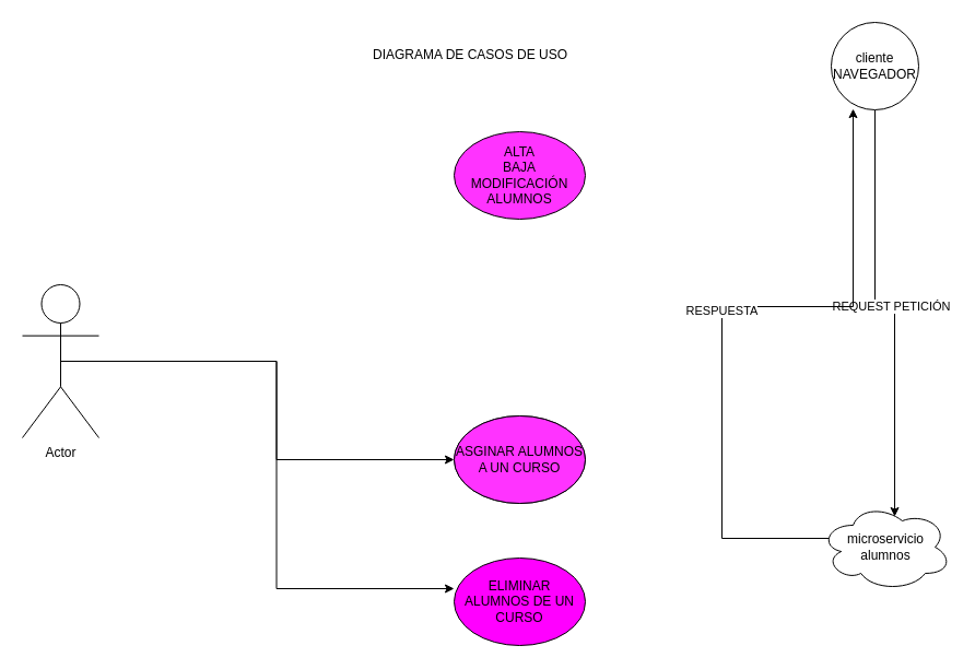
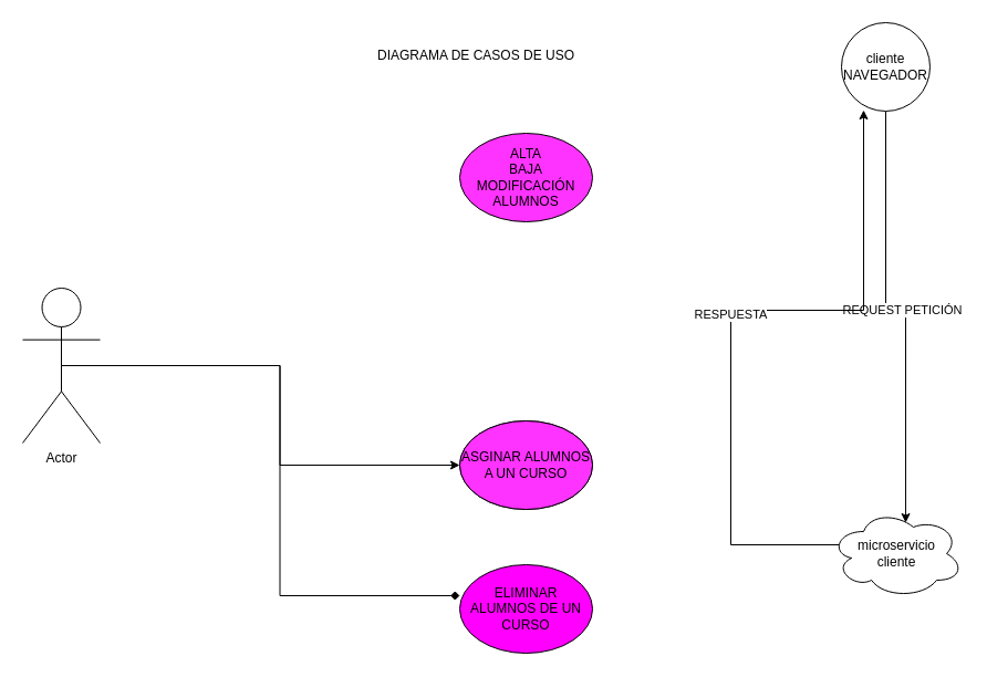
  <mxCell id="0" />
  <mxCell id="1" parent="0" />
  <mxCell id="2" value="DIAGRAMA DE CASOS DE USO" style="text;html=1;strokeColor=none;fillColor=none;align=center;verticalAlign=middle;whiteSpace=wrap;rounded=0;" parent="1" vertex="1"><mxGeometry x="290" y="40" width="280" height="20" as="geometry" /></mxCell>
  <mxCell id="3" style="edgeStyle=orthogonalEdgeStyle;rounded=0;orthogonalLoop=1;jettySize=auto;html=1;exitX=0.5;exitY=0.5;exitDx=0;exitDy=0;exitPerimeter=0;entryX=0;entryY=0.5;entryDx=0;entryDy=0;" parent="1" source="5" target="7" edge="1"><mxGeometry relative="1" as="geometry" /></mxCell>
- <mxCell id="4" style="edgeStyle=orthogonalEdgeStyle;rounded=0;orthogonalLoop=1;jettySize=auto;html=1;entryX=0;entryY=0.35;entryDx=0;entryDy=0;entryPerimeter=0;" parent="1" source="5" target="8" edge="1"><mxGeometry relative="1" as="geometry" /></mxCell>
+ <mxCell id="4" style="edgeStyle=orthogonalEdgeStyle;rounded=0;orthogonalLoop=1;jettySize=auto;html=1;entryX=0;entryY=0.35;entryDx=0;entryDy=0;entryPerimeter=0;endArrow=diamond;" parent="1" source="5" target="8" edge="1"><mxGeometry relative="1" as="geometry" /></mxCell>
  <mxCell id="5" value="Actor" style="shape=umlActor;verticalLabelPosition=bottom;verticalAlign=top;html=1;outlineConnect=0;" parent="1" vertex="1"><mxGeometry x="20" y="260" width="70" height="140" as="geometry" /></mxCell>
  <mxCell id="6" value="ALTA&lt;br&gt;BAJA&lt;br&gt;MODIFICACIÓN&lt;br&gt;ALUMNOS" style="ellipse;whiteSpace=wrap;html=1;fillColor=#FF33FF;" parent="1" vertex="1"><mxGeometry x="415" y="120" width="120" height="80" as="geometry" /></mxCell>
  <mxCell id="7" value="ASGINAR ALUMNOS A UN CURSO" style="ellipse;whiteSpace=wrap;html=1;fillColor=#6666FF;" parent="1" vertex="1"><mxGeometry x="415" y="380" width="120" height="80" as="geometry" /></mxCell>
  <mxCell id="8" value="ELIMINAR ALUMNOS DE UN CURSO" style="ellipse;whiteSpace=wrap;html=1;fillColor=#FF00FF;" parent="1" vertex="1"><mxGeometry x="415" y="510" width="120" height="80" as="geometry" /></mxCell>
  <mxCell id="9" value="REQUEST PETICIÓN&lt;br&gt;" style="edgeStyle=orthogonalEdgeStyle;rounded=0;orthogonalLoop=1;jettySize=auto;html=1;entryX=0.567;entryY=0.15;entryDx=0;entryDy=0;entryPerimeter=0;" parent="1" source="10" target="12" edge="1"><mxGeometry relative="1" as="geometry" /></mxCell>
  <mxCell id="10" value="cliente&lt;br&gt;NAVEGADOR" style="ellipse;whiteSpace=wrap;html=1;aspect=fixed;" parent="1" vertex="1"><mxGeometry x="760" y="20" width="80" height="80" as="geometry" /></mxCell>
  <mxCell id="11" value="RESPUESTA" style="edgeStyle=orthogonalEdgeStyle;rounded=0;orthogonalLoop=1;jettySize=auto;html=1;exitX=0.07;exitY=0.4;exitDx=0;exitDy=0;exitPerimeter=0;entryX=0.25;entryY=0.988;entryDx=0;entryDy=0;entryPerimeter=0;" parent="1" source="12" target="10" edge="1"><mxGeometry relative="1" as="geometry"><Array as="points"><mxPoint x="660" y="492" /><mxPoint x="660" y="280" /><mxPoint x="780" y="280" /></Array></mxGeometry></mxCell>
- <mxCell id="12" value="microservicio&lt;br&gt;alumnos" style="ellipse;shape=cloud;whiteSpace=wrap;html=1;" parent="1" vertex="1"><mxGeometry x="750" y="460" width="120" height="80" as="geometry" /></mxCell>
+ <mxCell id="12" value="microservicio&lt;br&gt;cliente" style="ellipse;shape=cloud;whiteSpace=wrap;html=1;" parent="1" vertex="1"><mxGeometry x="750" y="460" width="120" height="80" as="geometry" /></mxCell>
  <mxCell id="13" value="ASGINAR ALUMNOS A UN CURSO" style="ellipse;whiteSpace=wrap;html=1;fillColor=#FF33FF;" vertex="1" parent="1"><mxGeometry x="415" y="380" width="120" height="80" as="geometry" /></mxCell>
